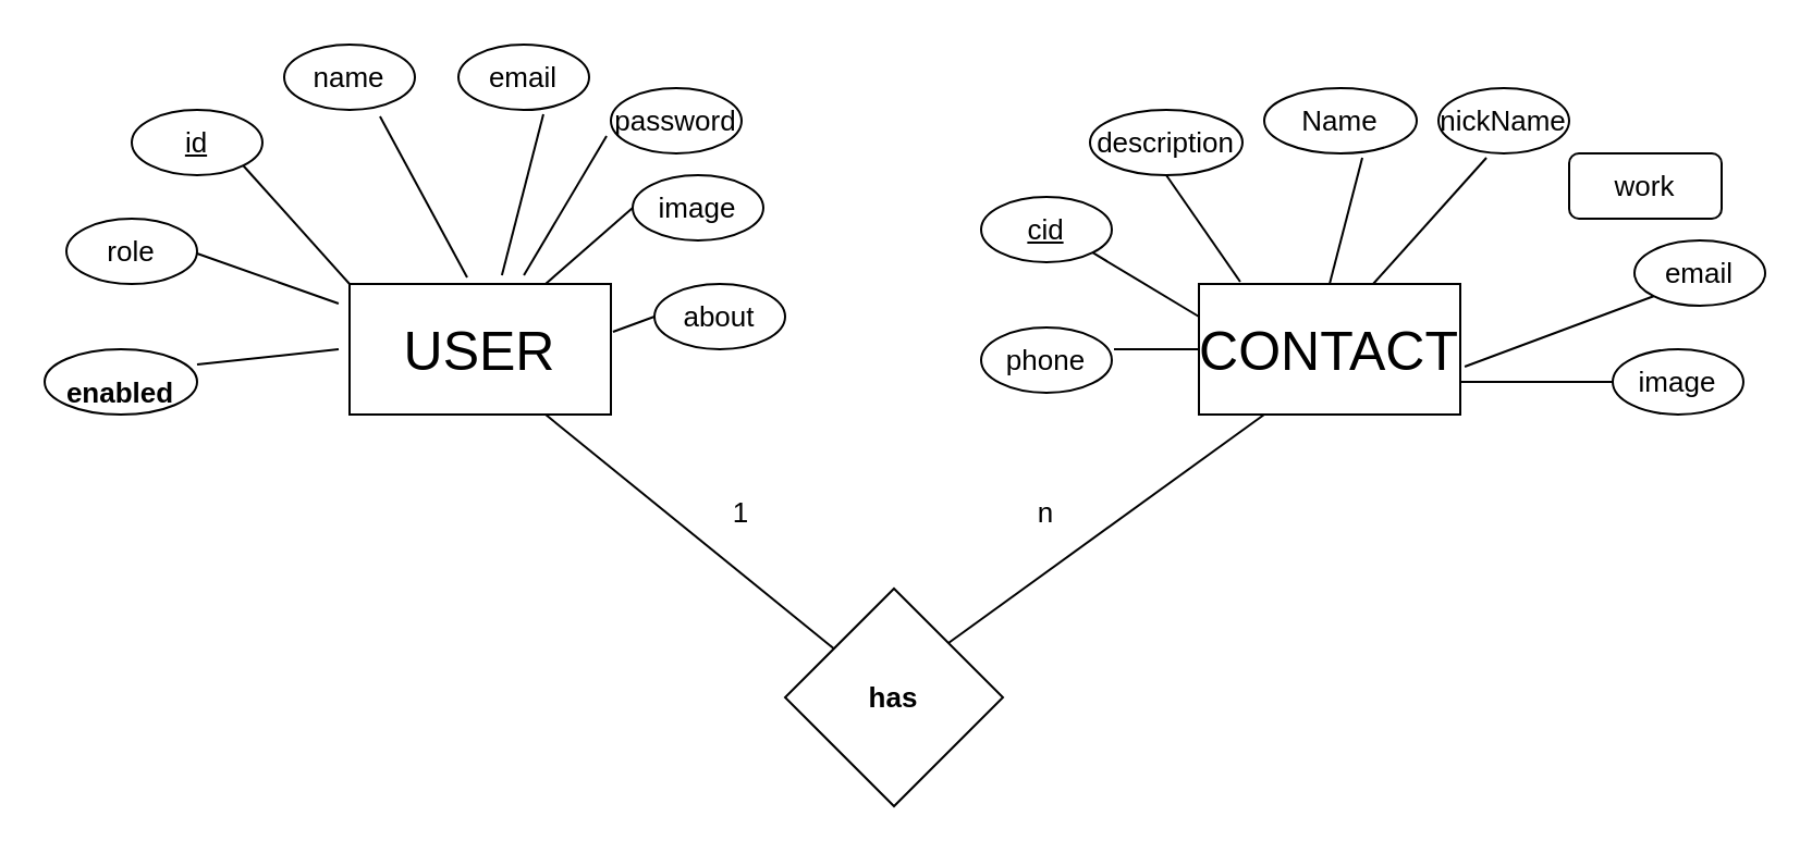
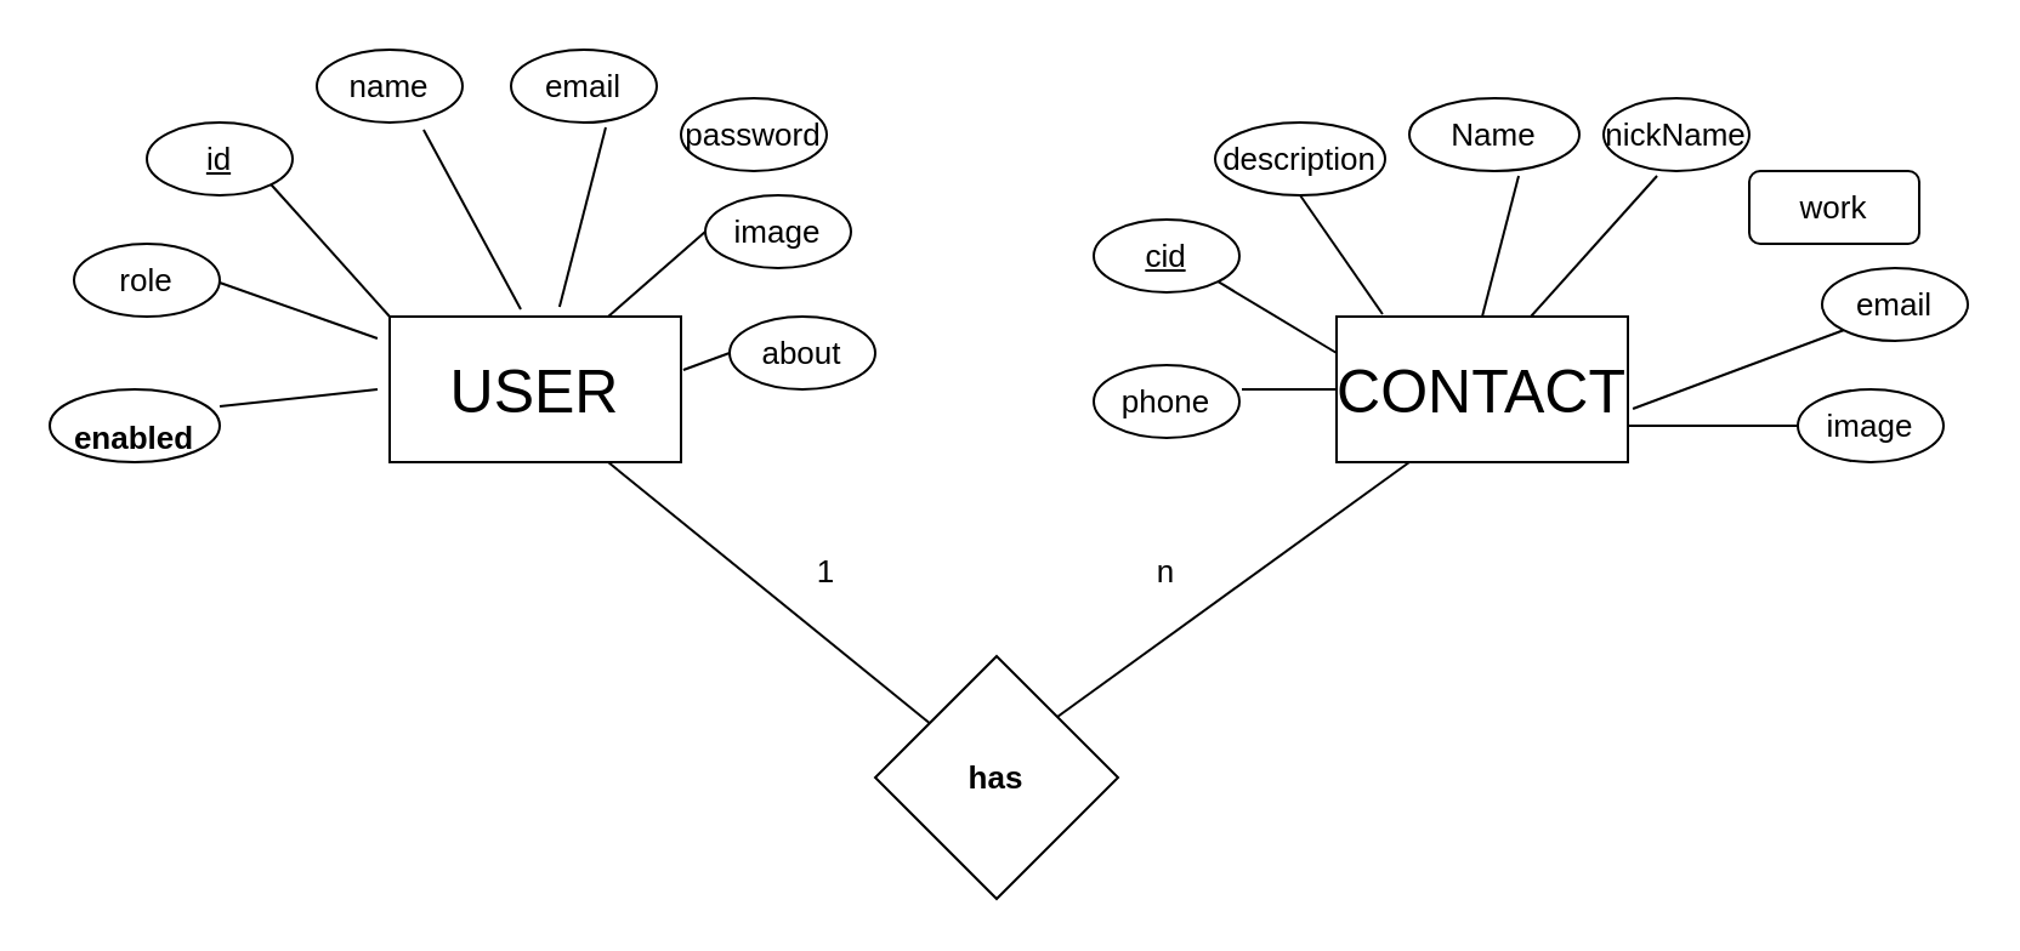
  <mxCell id="0" />
  <mxCell id="1" parent="0" />
  <mxCell id="2" value="&lt;font style=&quot;font-size: 25px&quot;&gt;USER&lt;/font&gt;" style="rounded=0;whiteSpace=wrap;html=1;" vertex="1" parent="1"><mxGeometry x="160" y="130" width="120" height="60" as="geometry" /></mxCell>
  <mxCell id="3" value="CONTACT" style="rounded=0;whiteSpace=wrap;html=1;fontSize=25;" vertex="1" parent="1"><mxGeometry x="550" y="130" width="120" height="60" as="geometry" /></mxCell>
  <mxCell id="4" value="&lt;font style=&quot;font-size: 13px&quot;&gt;&lt;b&gt;enabled&lt;/b&gt;&lt;/font&gt;" style="ellipse;whiteSpace=wrap;html=1;fontSize=25;" vertex="1" parent="1"><mxGeometry x="20" y="160" width="70" height="30" as="geometry" /></mxCell>
  <mxCell id="5" value="role" style="ellipse;whiteSpace=wrap;html=1;fontSize=13;" vertex="1" parent="1"><mxGeometry x="30" y="100" width="60" height="30" as="geometry" /></mxCell>
  <mxCell id="6" value="&lt;u&gt;id&lt;/u&gt;" style="ellipse;whiteSpace=wrap;html=1;fontSize=13;" vertex="1" parent="1"><mxGeometry x="60" y="50" width="60" height="30" as="geometry" /></mxCell>
  <mxCell id="7" value="name" style="ellipse;whiteSpace=wrap;html=1;fontSize=13;" vertex="1" parent="1"><mxGeometry x="130" y="20" width="60" height="30" as="geometry" /></mxCell>
  <mxCell id="8" value="email" style="ellipse;whiteSpace=wrap;html=1;fontSize=13;" vertex="1" parent="1"><mxGeometry x="210" y="20" width="60" height="30" as="geometry" /></mxCell>
  <mxCell id="9" value="image" style="ellipse;whiteSpace=wrap;html=1;fontSize=13;" vertex="1" parent="1"><mxGeometry x="290" y="80" width="60" height="30" as="geometry" /></mxCell>
  <mxCell id="10" value="password" style="ellipse;whiteSpace=wrap;html=1;fontSize=13;" vertex="1" parent="1"><mxGeometry x="280" y="40" width="60" height="30" as="geometry" /></mxCell>
  <mxCell id="11" value="about" style="ellipse;whiteSpace=wrap;html=1;fontSize=13;" vertex="1" parent="1"><mxGeometry x="300" y="130" width="60" height="30" as="geometry" /></mxCell>
  <mxCell id="12" value="" style="endArrow=none;html=1;rounded=0;fontSize=13;exitX=0.733;exitY=1.1;exitDx=0;exitDy=0;exitPerimeter=0;entryX=0.45;entryY=-0.05;entryDx=0;entryDy=0;entryPerimeter=0;" edge="1" parent="1" source="7" target="2"><mxGeometry width="50" height="50" relative="1" as="geometry"><mxPoint x="410" y="200" as="sourcePoint" /><mxPoint x="210" y="120" as="targetPoint" /></mxGeometry></mxCell>
- <mxCell id="13" value="" style="endArrow=none;html=1;rounded=0;fontSize=13;exitX=-0.033;exitY=0.733;exitDx=0;exitDy=0;exitPerimeter=0;entryX=0.667;entryY=-0.067;entryDx=0;entryDy=0;entryPerimeter=0;" edge="1" parent="1" source="10" target="2"><mxGeometry width="50" height="50" relative="1" as="geometry"><mxPoint x="193.98" y="73" as="sourcePoint" /><mxPoint x="234" y="147" as="targetPoint" /></mxGeometry></mxCell>
  <mxCell id="14" value="" style="endArrow=none;html=1;rounded=0;fontSize=13;exitX=1.008;exitY=0.367;exitDx=0;exitDy=0;exitPerimeter=0;entryX=0;entryY=0.5;entryDx=0;entryDy=0;" edge="1" parent="1" source="2" target="11"><mxGeometry width="50" height="50" relative="1" as="geometry"><mxPoint x="203.98" y="83" as="sourcePoint" /><mxPoint x="244" y="157" as="targetPoint" /></mxGeometry></mxCell>
  <mxCell id="15" value="" style="endArrow=none;html=1;rounded=0;fontSize=13;entryX=0;entryY=0.5;entryDx=0;entryDy=0;exitX=0.75;exitY=0;exitDx=0;exitDy=0;" edge="1" parent="1" source="2" target="9"><mxGeometry width="50" height="50" relative="1" as="geometry"><mxPoint x="240" y="120" as="sourcePoint" /><mxPoint x="254" y="167" as="targetPoint" /></mxGeometry></mxCell>
  <mxCell id="16" value="" style="endArrow=none;html=1;rounded=0;fontSize=13;exitX=1;exitY=1;exitDx=0;exitDy=0;entryX=0;entryY=0;entryDx=0;entryDy=0;" edge="1" parent="1" source="6" target="2"><mxGeometry width="50" height="50" relative="1" as="geometry"><mxPoint x="110" y="70" as="sourcePoint" /><mxPoint x="150.02" y="144" as="targetPoint" /></mxGeometry></mxCell>
  <mxCell id="17" value="" style="endArrow=none;html=1;rounded=0;fontSize=13;exitX=0.733;exitY=1.1;exitDx=0;exitDy=0;exitPerimeter=0;entryX=-0.042;entryY=0.15;entryDx=0;entryDy=0;entryPerimeter=0;" edge="1" parent="1" target="2"><mxGeometry width="50" height="50" relative="1" as="geometry"><mxPoint x="89.98" y="116" as="sourcePoint" /><mxPoint x="130" y="190" as="targetPoint" /></mxGeometry></mxCell>
  <mxCell id="18" value="" style="endArrow=none;html=1;rounded=0;fontSize=13;exitX=0.733;exitY=1.1;exitDx=0;exitDy=0;exitPerimeter=0;" edge="1" parent="1"><mxGeometry width="50" height="50" relative="1" as="geometry"><mxPoint x="90" y="167" as="sourcePoint" /><mxPoint x="155" y="160" as="targetPoint" /></mxGeometry></mxCell>
  <mxCell id="19" value="" style="endArrow=none;html=1;rounded=0;fontSize=13;exitX=0.65;exitY=1.067;exitDx=0;exitDy=0;exitPerimeter=0;entryX=0.583;entryY=-0.067;entryDx=0;entryDy=0;entryPerimeter=0;" edge="1" parent="1" source="8" target="2"><mxGeometry width="50" height="50" relative="1" as="geometry"><mxPoint x="183.98" y="63" as="sourcePoint" /><mxPoint x="224" y="120" as="targetPoint" /></mxGeometry></mxCell>
  <mxCell id="20" value="phone" style="ellipse;whiteSpace=wrap;html=1;fontSize=13;" vertex="1" parent="1"><mxGeometry x="450" y="150" width="60" height="30" as="geometry" /></mxCell>
  <mxCell id="21" value="&lt;u&gt;cid&lt;/u&gt;" style="ellipse;whiteSpace=wrap;html=1;fontSize=13;" vertex="1" parent="1"><mxGeometry x="450" y="90" width="60" height="30" as="geometry" /></mxCell>
  <mxCell id="22" value="description" style="ellipse;whiteSpace=wrap;html=1;fontSize=13;" vertex="1" parent="1"><mxGeometry x="500" y="50" width="70" height="30" as="geometry" /></mxCell>
  <mxCell id="23" value="Name" style="ellipse;whiteSpace=wrap;html=1;fontSize=13;" vertex="1" parent="1"><mxGeometry x="580" y="40" width="70" height="30" as="geometry" /></mxCell>
  <mxCell id="24" value="email" style="ellipse;whiteSpace=wrap;html=1;fontSize=13;" vertex="1" parent="1"><mxGeometry x="750" y="110" width="60" height="30" as="geometry" /></mxCell>
  <mxCell id="25" value="work" style="whiteSpace=wrap;html=1;fontSize=13;rounded=1;" vertex="1" parent="1"><mxGeometry x="720" y="70" width="70" height="30" as="geometry" /></mxCell>
  <mxCell id="26" value="nickName" style="ellipse;whiteSpace=wrap;html=1;fontSize=13;" vertex="1" parent="1"><mxGeometry x="660" y="40" width="60" height="30" as="geometry" /></mxCell>
  <mxCell id="27" value="image" style="ellipse;whiteSpace=wrap;html=1;fontSize=13;" vertex="1" parent="1"><mxGeometry x="740" y="160" width="60" height="30" as="geometry" /></mxCell>
  <mxCell id="28" value="" style="endArrow=none;html=1;rounded=0;fontSize=13;entryX=1;entryY=1;entryDx=0;entryDy=0;exitX=0;exitY=0.25;exitDx=0;exitDy=0;" edge="1" parent="1" source="3" target="21"><mxGeometry width="50" height="50" relative="1" as="geometry"><mxPoint x="410" y="200" as="sourcePoint" /><mxPoint x="460" y="150" as="targetPoint" /></mxGeometry></mxCell>
  <mxCell id="29" value="" style="endArrow=none;html=1;rounded=0;fontSize=13;exitX=0;exitY=0.5;exitDx=0;exitDy=0;" edge="1" parent="1" source="3"><mxGeometry width="50" height="50" relative="1" as="geometry"><mxPoint x="560" y="155" as="sourcePoint" /><mxPoint x="511" y="160" as="targetPoint" /></mxGeometry></mxCell>
  <mxCell id="30" value="" style="endArrow=none;html=1;rounded=0;fontSize=13;entryX=0.5;entryY=1;entryDx=0;entryDy=0;exitX=0.158;exitY=-0.017;exitDx=0;exitDy=0;exitPerimeter=0;" edge="1" parent="1" source="3" target="22"><mxGeometry width="50" height="50" relative="1" as="geometry"><mxPoint x="570" y="165" as="sourcePoint" /><mxPoint x="521.213" y="135.607" as="targetPoint" /></mxGeometry></mxCell>
  <mxCell id="31" value="" style="endArrow=none;html=1;rounded=0;fontSize=13;entryX=0.643;entryY=1.067;entryDx=0;entryDy=0;exitX=0.5;exitY=0;exitDx=0;exitDy=0;entryPerimeter=0;" edge="1" parent="1" source="3" target="23"><mxGeometry width="50" height="50" relative="1" as="geometry"><mxPoint x="580" y="175" as="sourcePoint" /><mxPoint x="531.213" y="145.607" as="targetPoint" /></mxGeometry></mxCell>
  <mxCell id="32" value="" style="endArrow=none;html=1;rounded=0;fontSize=13;entryX=0.367;entryY=1.067;entryDx=0;entryDy=0;entryPerimeter=0;" edge="1" parent="1" target="26"><mxGeometry width="50" height="50" relative="1" as="geometry"><mxPoint x="630" y="130" as="sourcePoint" /><mxPoint x="660" y="100" as="targetPoint" /></mxGeometry></mxCell>
  <mxCell id="33" value="" style="endArrow=none;html=1;rounded=0;fontSize=13;entryX=0;entryY=1;entryDx=0;entryDy=0;exitX=1.017;exitY=0.633;exitDx=0;exitDy=0;exitPerimeter=0;" edge="1" parent="1" source="3" target="24"><mxGeometry width="50" height="50" relative="1" as="geometry"><mxPoint x="610" y="205" as="sourcePoint" /><mxPoint x="561.213" y="175.607" as="targetPoint" /></mxGeometry></mxCell>
  <mxCell id="34" value="" style="endArrow=none;html=1;rounded=0;fontSize=13;entryX=0;entryY=0.5;entryDx=0;entryDy=0;exitX=1;exitY=0.75;exitDx=0;exitDy=0;" edge="1" parent="1" source="3" target="27"><mxGeometry width="50" height="50" relative="1" as="geometry"><mxPoint x="620" y="215" as="sourcePoint" /><mxPoint x="571.213" y="185.607" as="targetPoint" /></mxGeometry></mxCell>
  <mxCell id="35" value="&lt;b&gt;has&lt;/b&gt;" style="rhombus;whiteSpace=wrap;html=1;fontSize=13;" vertex="1" parent="1"><mxGeometry x="360" y="270" width="100" height="100" as="geometry" /></mxCell>
  <mxCell id="36" value="" style="endArrow=none;html=1;rounded=0;fontSize=13;exitX=0.75;exitY=1;exitDx=0;exitDy=0;" edge="1" parent="1" source="2" target="35"><mxGeometry width="50" height="50" relative="1" as="geometry"><mxPoint x="410" y="200" as="sourcePoint" /><mxPoint x="460" y="150" as="targetPoint" /></mxGeometry></mxCell>
  <mxCell id="37" value="" style="endArrow=none;html=1;rounded=0;fontSize=13;exitX=1;exitY=0;exitDx=0;exitDy=0;entryX=0.25;entryY=1;entryDx=0;entryDy=0;" edge="1" parent="1" source="35" target="3"><mxGeometry width="50" height="50" relative="1" as="geometry"><mxPoint x="410" y="200" as="sourcePoint" /><mxPoint x="460" y="150" as="targetPoint" /></mxGeometry></mxCell>
  <mxCell id="38" value="1" style="text;html=1;strokeColor=none;fillColor=none;align=center;verticalAlign=middle;whiteSpace=wrap;rounded=0;fontSize=13;" vertex="1" parent="1"><mxGeometry x="310" y="220" width="60" height="30" as="geometry" /></mxCell>
  <mxCell id="39" value="n" style="text;html=1;strokeColor=none;fillColor=none;align=center;verticalAlign=middle;whiteSpace=wrap;rounded=0;fontSize=13;" vertex="1" parent="1"><mxGeometry x="450" y="220" width="60" height="30" as="geometry" /></mxCell>
